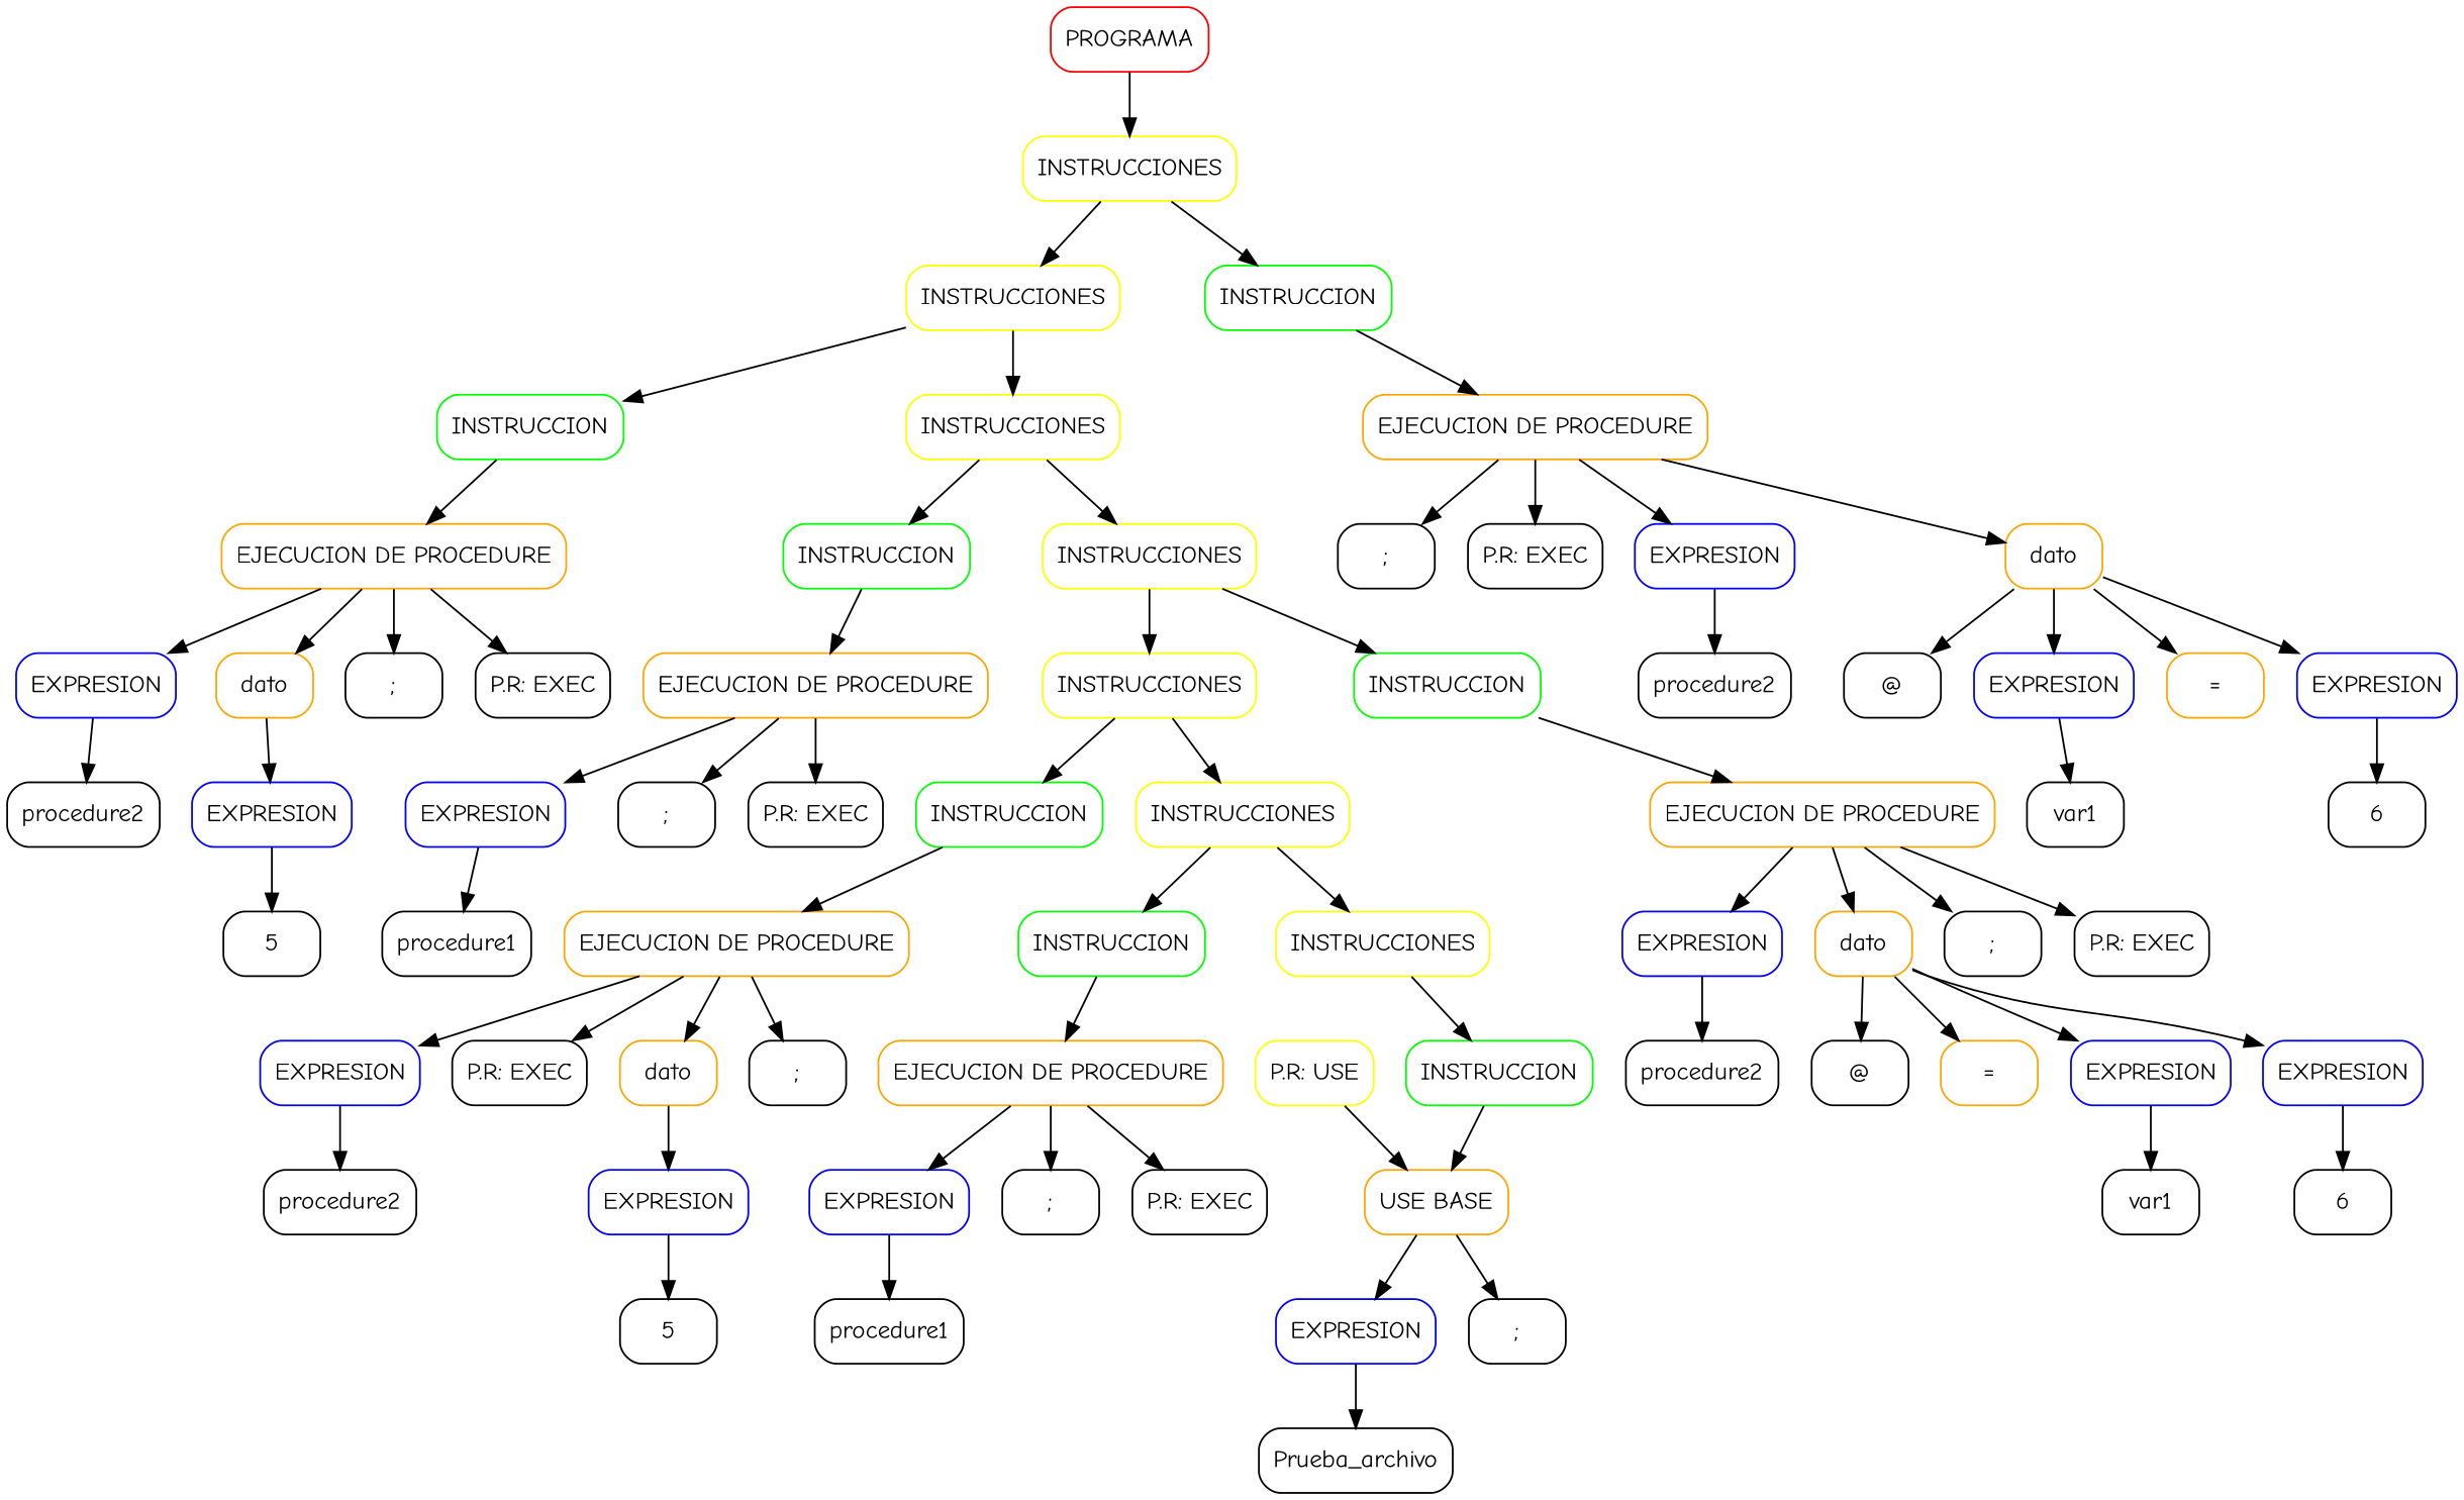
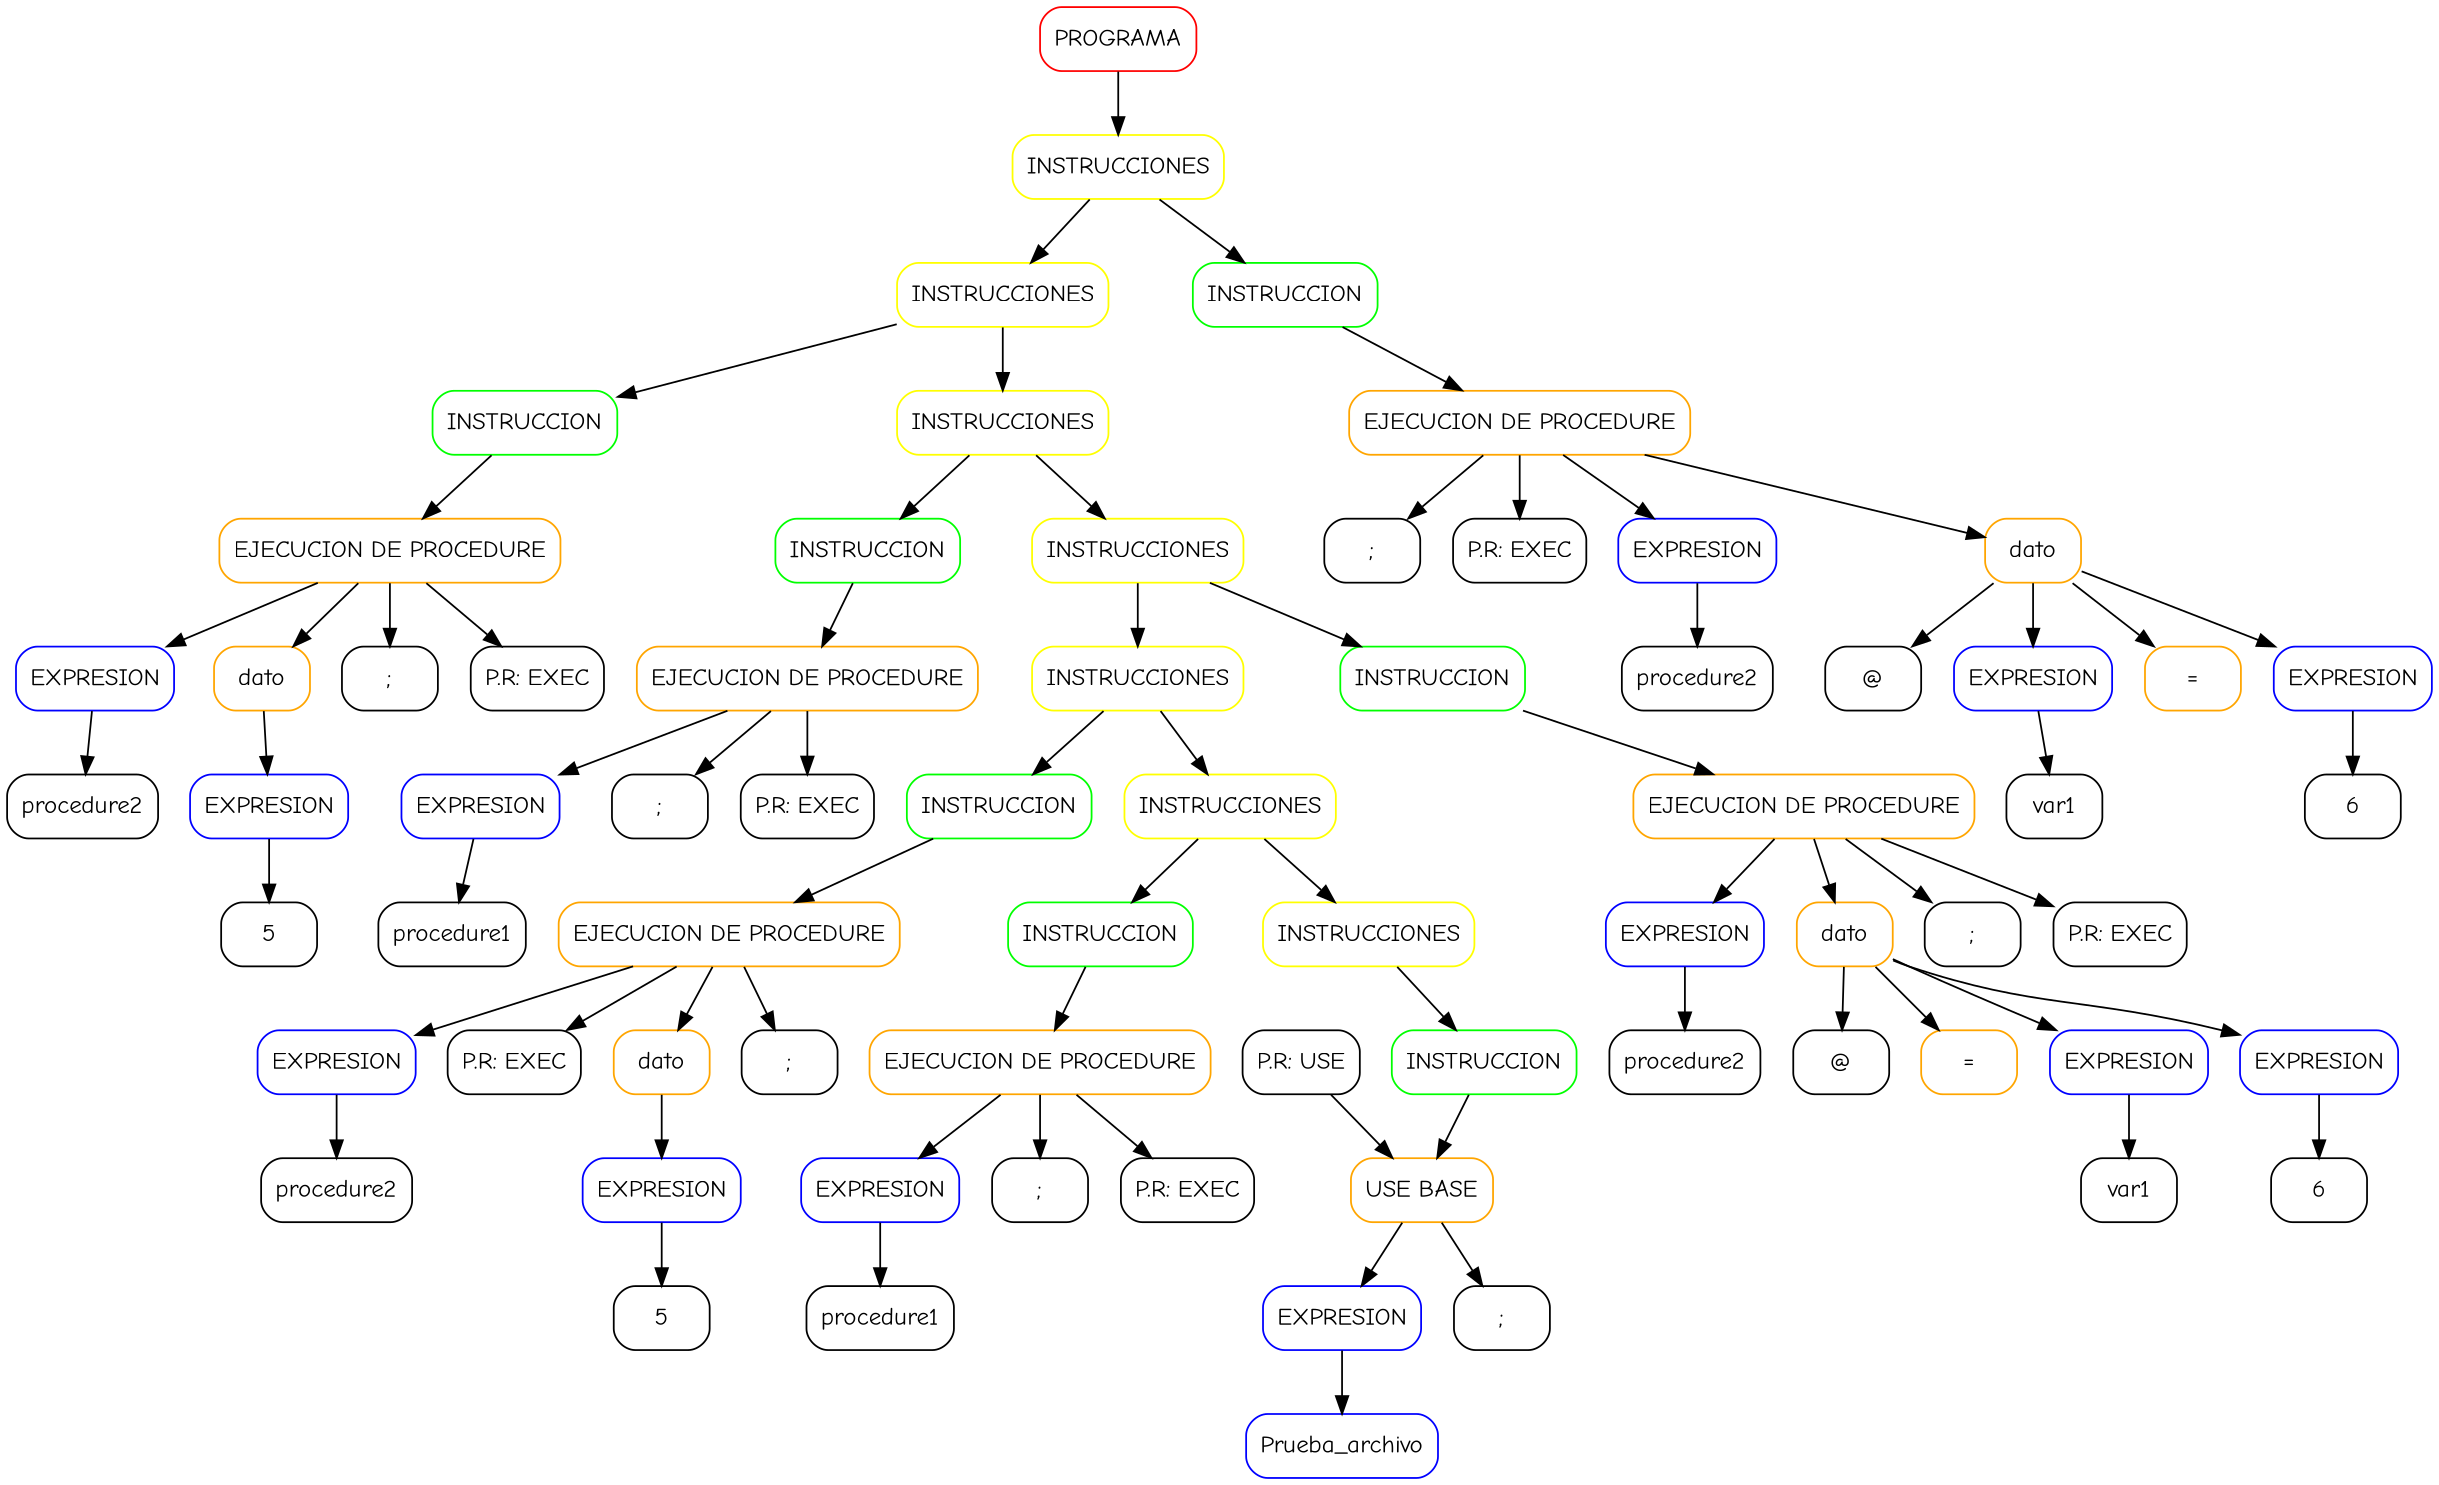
  digraph {
    fontname="Comic Neue"
    node [color=black fontname="Comic Neue" shape=box style=rounded]
    edge [fontname="Comic Neue"]
    n1 [color=red label=PROGRAMA]
    n2 [color=yellow label=INSTRUCCIONES]
    n3 [color=yellow label=INSTRUCCIONES]
    n4 [color=green label=INSTRUCCION]
    n5 [color=yellow label=INSTRUCCIONES]
    n6 [color=green label=INSTRUCCION]
    n7 [color=ORANGE label="EJECUCION DE PROCEDURE"]
    n8 [color=yellow label=INSTRUCCIONES]
    n9 [color=green label=INSTRUCCION]
    n10 [color=ORANGE label="EJECUCION DE PROCEDURE"]
    n11 [color=yellow label=INSTRUCCIONES]
    n12 [color=green label=INSTRUCCION]
    n13 [color=ORANGE label="EJECUCION DE PROCEDURE"]
    n14 [color=yellow label=INSTRUCCIONES]
    n15 [color=green label=INSTRUCCION]
    n16 [color=ORANGE label="EJECUCION DE PROCEDURE"]
    n17 [color=yellow label=INSTRUCCIONES]
    n18 [color=green label=INSTRUCCION]
    n19 [color=ORANGE label="EJECUCION DE PROCEDURE"]
    n20 [color=green label=INSTRUCCION]
    n21 [color=ORANGE label="EJECUCION DE PROCEDURE"]
    n22 [color=orange label="USE BASE"]
    n23 [color=blue label=EXPRESION]
    n24 [label=";"]
-   n25 [color=yellow label="P.R: USE"]
-   n26 [label=Prueba_archivo]
+   n25 [label="P.R: USE"]
+   n26 [color=blue label=Prueba_archivo]
    n27 [label="P.R: EXEC"]
    n28 [color=blue label=EXPRESION]
    n29 [label=";"]
    n30 [label=procedure1]
    n31 [label="P.R: EXEC"]
    n32 [color=blue label=EXPRESION]
    n33 [color=ORANGE label=dato]
    n34 [label=";"]
    n35 [label=procedure2]
    n36 [color=blue label=EXPRESION]
    n37 [label=5]
    n38 [label="P.R: EXEC"]
    n39 [color=blue label=EXPRESION]
    n40 [color=ORANGE label=dato]
    n41 [label=";"]
    n42 [label=procedure2]
    n43 [label="@"]
    n44 [color=blue label=EXPRESION]
    n45 [color=ORANGE label="="]
    n46 [color=blue label=EXPRESION]
    n47 [label=var1]
    n48 [label=6]
    n49 [label="P.R: EXEC"]
    n50 [color=blue label=EXPRESION]
    n51 [label=";"]
    n52 [label=procedure1]
    n53 [label="P.R: EXEC"]
    n54 [color=blue label=EXPRESION]
    n55 [color=ORANGE label=dato]
    n56 [label=";"]
    n57 [label=procedure2]
    n58 [color=blue label=EXPRESION]
    n59 [label=5]
    n60 [label="P.R: EXEC"]
    n61 [color=blue label=EXPRESION]
    n62 [color=ORANGE label=dato]
    n63 [label=";"]
    n64 [label=procedure2]
    n65 [label="@"]
    n66 [color=blue label=EXPRESION]
    n67 [color=ORANGE label="="]
    n68 [color=blue label=EXPRESION]
    n69 [label=var1]
    n70 [label=6]
    n1 -> n2
    n2 -> n3
    n2 -> n4
    n3 -> n5
    n3 -> n6
    n4 -> n7
    n5 -> n8
    n5 -> n9
    n6 -> n10
    n7 -> n60
    n7 -> n61
    n7 -> n62
    n7 -> n63
    n8 -> n11
    n8 -> n12
    n9 -> n13
    n10 -> n53
    n10 -> n54
    n10 -> n55
    n10 -> n56
    n11 -> n14
    n11 -> n15
    n12 -> n16
    n13 -> n49
    n13 -> n50
    n13 -> n51
    n14 -> n17
    n14 -> n18
    n15 -> n19
    n16 -> n38
    n16 -> n39
    n16 -> n40
    n16 -> n41
    n17 -> n20
    n18 -> n21
    n19 -> n31
    n19 -> n32
    n19 -> n33
    n19 -> n34
    n20 -> n22
    n21 -> n27
    n21 -> n28
    n21 -> n29
    n22 -> n23
    n22 -> n24
    n23 -> n26
    n25 -> n22
    n28 -> n30
    n32 -> n35
    n33 -> n36
    n36 -> n37
    n39 -> n42
    n40 -> n43
    n40 -> n44
    n40 -> n45
    n40 -> n46
    n44 -> n47
    n46 -> n48
    n50 -> n52
    n54 -> n57
    n55 -> n58
    n58 -> n59
    n61 -> n64
    n62 -> n65
    n62 -> n66
    n62 -> n67
    n62 -> n68
    n66 -> n69
    n68 -> n70
  }
